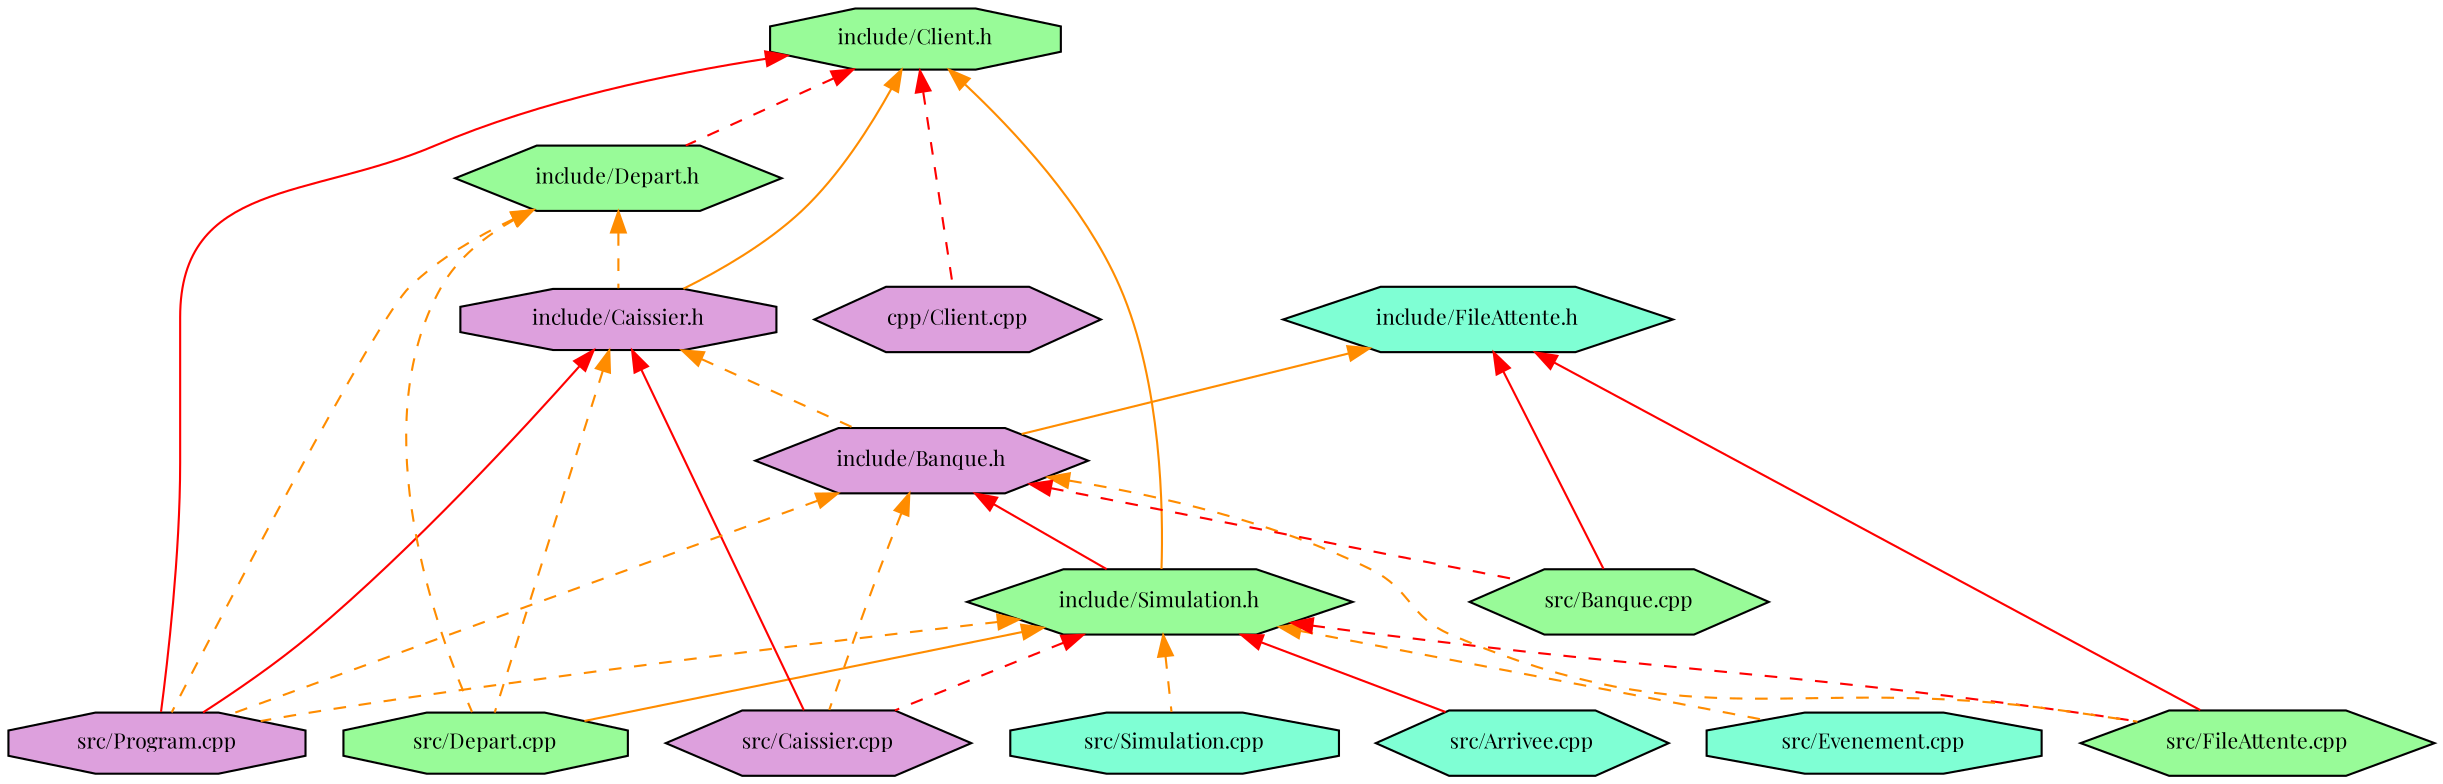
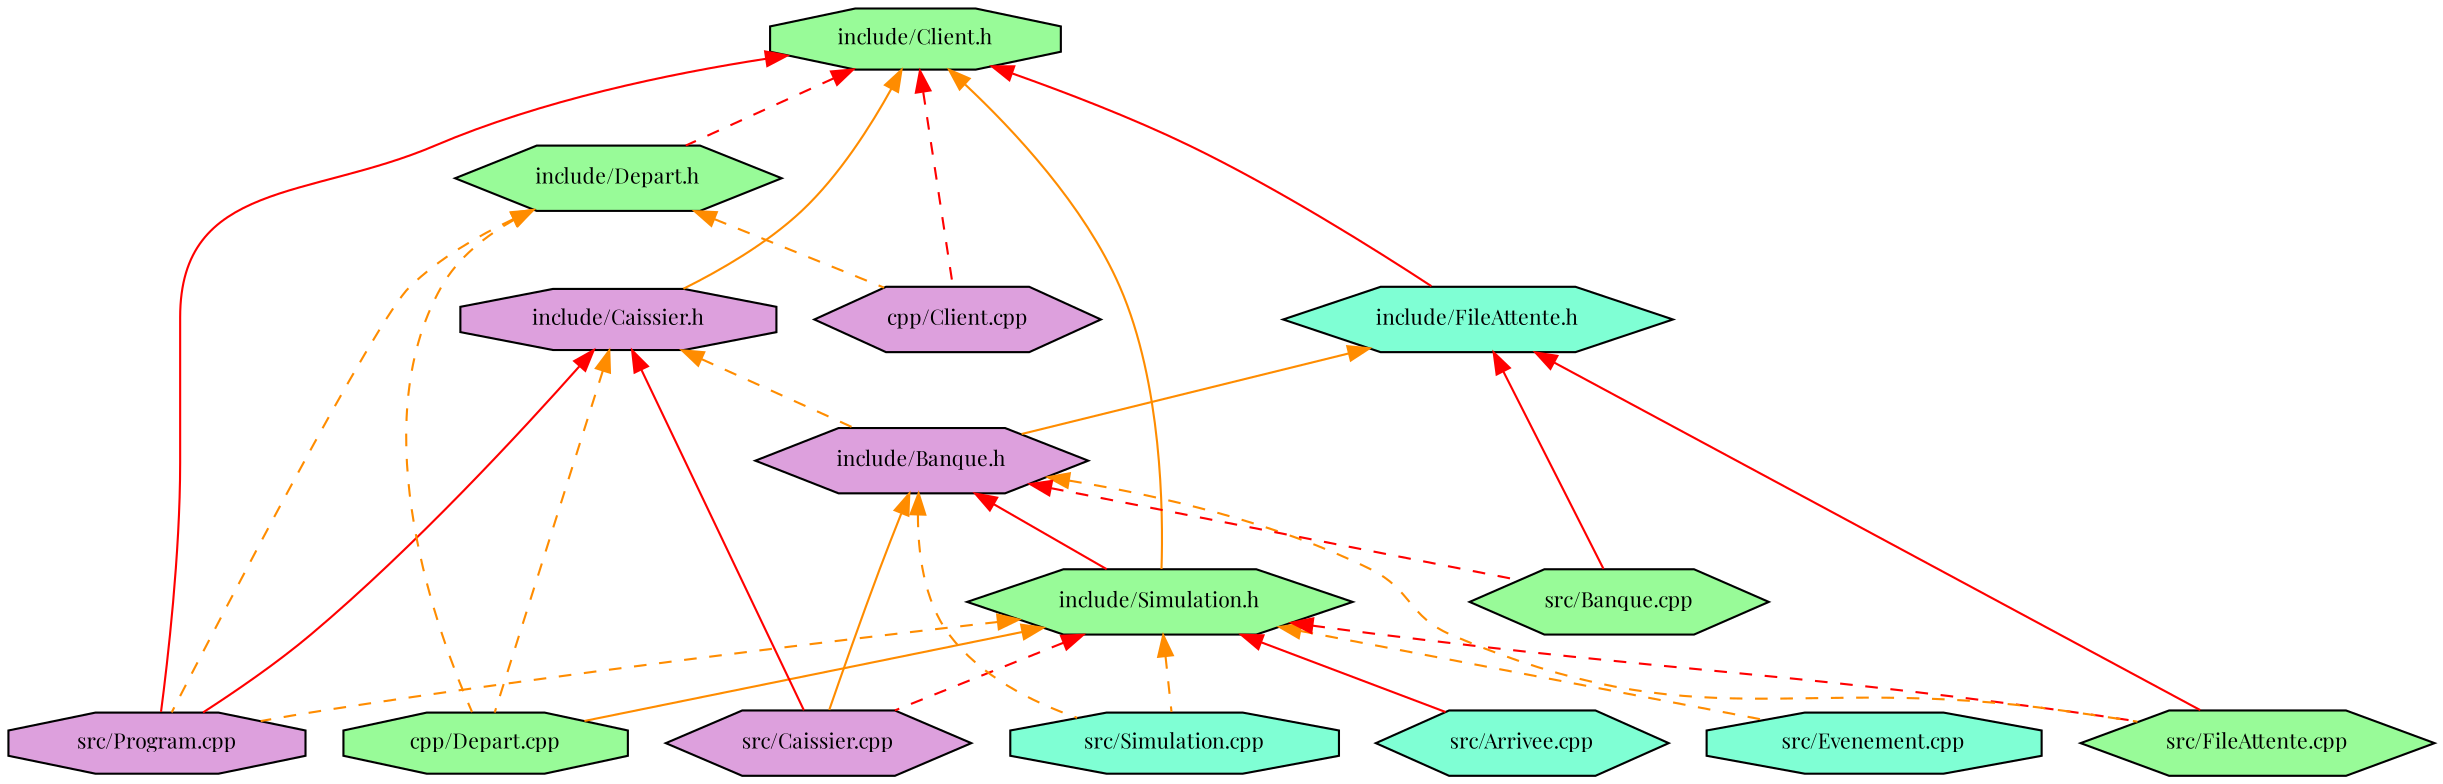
  digraph {
    fontname="Playfair Display"
    node [color=black fillcolor=palegreen fontname="Playfair Display" fontsize=10 shape=hexagon style=filled]
    edge [color=darkorange dir=back fontname="Playfair Display" fontsize=10 labelfontname=Helvetica labelfontsize=10 style=dashed]
    n1 [fontcolor=black height=0.2 label="include/Client.h" shape=octagon width=0.4]
    n2 [height=0.2 label="include/Simulation.h" width=0.4]
    n3 [fillcolor=plum height=0.2 label="src/Program.cpp" shape=octagon width=0.4]
    n4 [fillcolor=plum height=0.2 label="include/Caissier.h" shape=octagon width=0.4]
    n5 [height=0.2 label="include/Depart.h" width=0.4]
    n6 [fillcolor=aquamarine height=0.2 label="include/FileAttente.h" width=0.4]
    n7 [fillcolor=plum height=0.2 label="cpp/Client.cpp" width=0.4]
    n8 [fillcolor=aquamarine height=0.2 label="src/Arrivee.cpp" width=0.4]
    n9 [fillcolor=plum height=0.2 label="src/Caissier.cpp" width=0.4]
-   n10 [height=0.2 label="src/Depart.cpp" shape=octagon width=0.4]
+   n10 [height=0.2 label="cpp/Depart.cpp" shape=octagon width=0.4]
    n11 [fillcolor=aquamarine height=0.2 label="src/Evenement.cpp" shape=octagon width=0.4]
    n12 [height=0.2 label="src/FileAttente.cpp" width=0.4]
    n13 [fillcolor=aquamarine height=0.2 label="src/Simulation.cpp" shape=octagon width=0.4]
    n14 [fillcolor=plum height=0.2 label="include/Banque.h" width=0.4]
    n15 [height=0.2 label="src/Banque.cpp" width=0.4]
    n1 -> n2 [style=solid]
    n1 -> n3 [color=red style=solid]
    n1 -> n4 [style=solid]
    n1 -> n5 [color=red]
+   n1 -> n6 [color=red style=solid]
    n1 -> n7 [color=red]
    n2 -> n3
    n2 -> n8 [color=red style=solid]
    n2 -> n9 [color=red]
    n2 -> n10 [style=solid]
    n2 -> n11
    n2 -> n12 [color=red]
    n2 -> n13
    n4 -> n3 [color=red style=solid]
    n4 -> n9 [color=red style=solid]
    n4 -> n10
    n4 -> n14
    n5 -> n3
-   n5 -> n4
+   n5 -> n7
    n5 -> n10
    n6 -> n12 [color=red style=solid]
    n6 -> n14 [style=solid]
    n6 -> n15 [color=red style=solid]
    n14 -> n2 [color=red style=solid]
-   n14 -> n3
-   n14 -> n9
+   n14 -> n13
+   n14 -> n9 [style=solid]
    n14 -> n12
    n14 -> n15 [color=red]
  }
